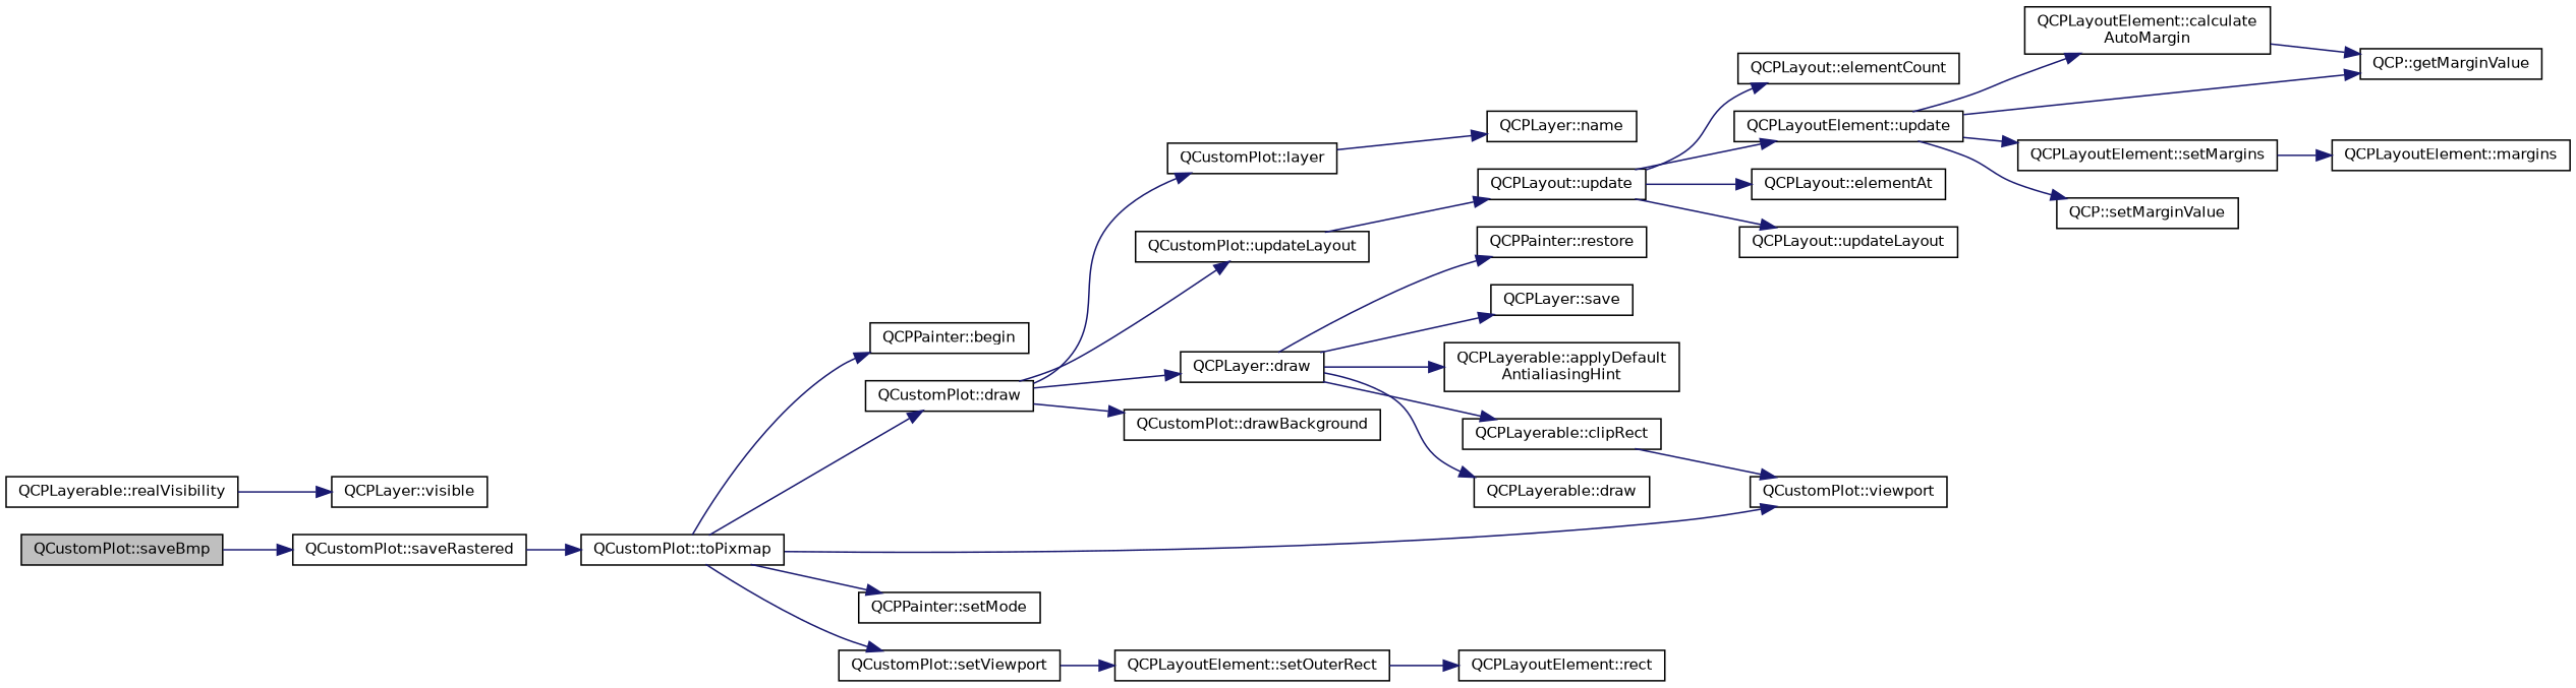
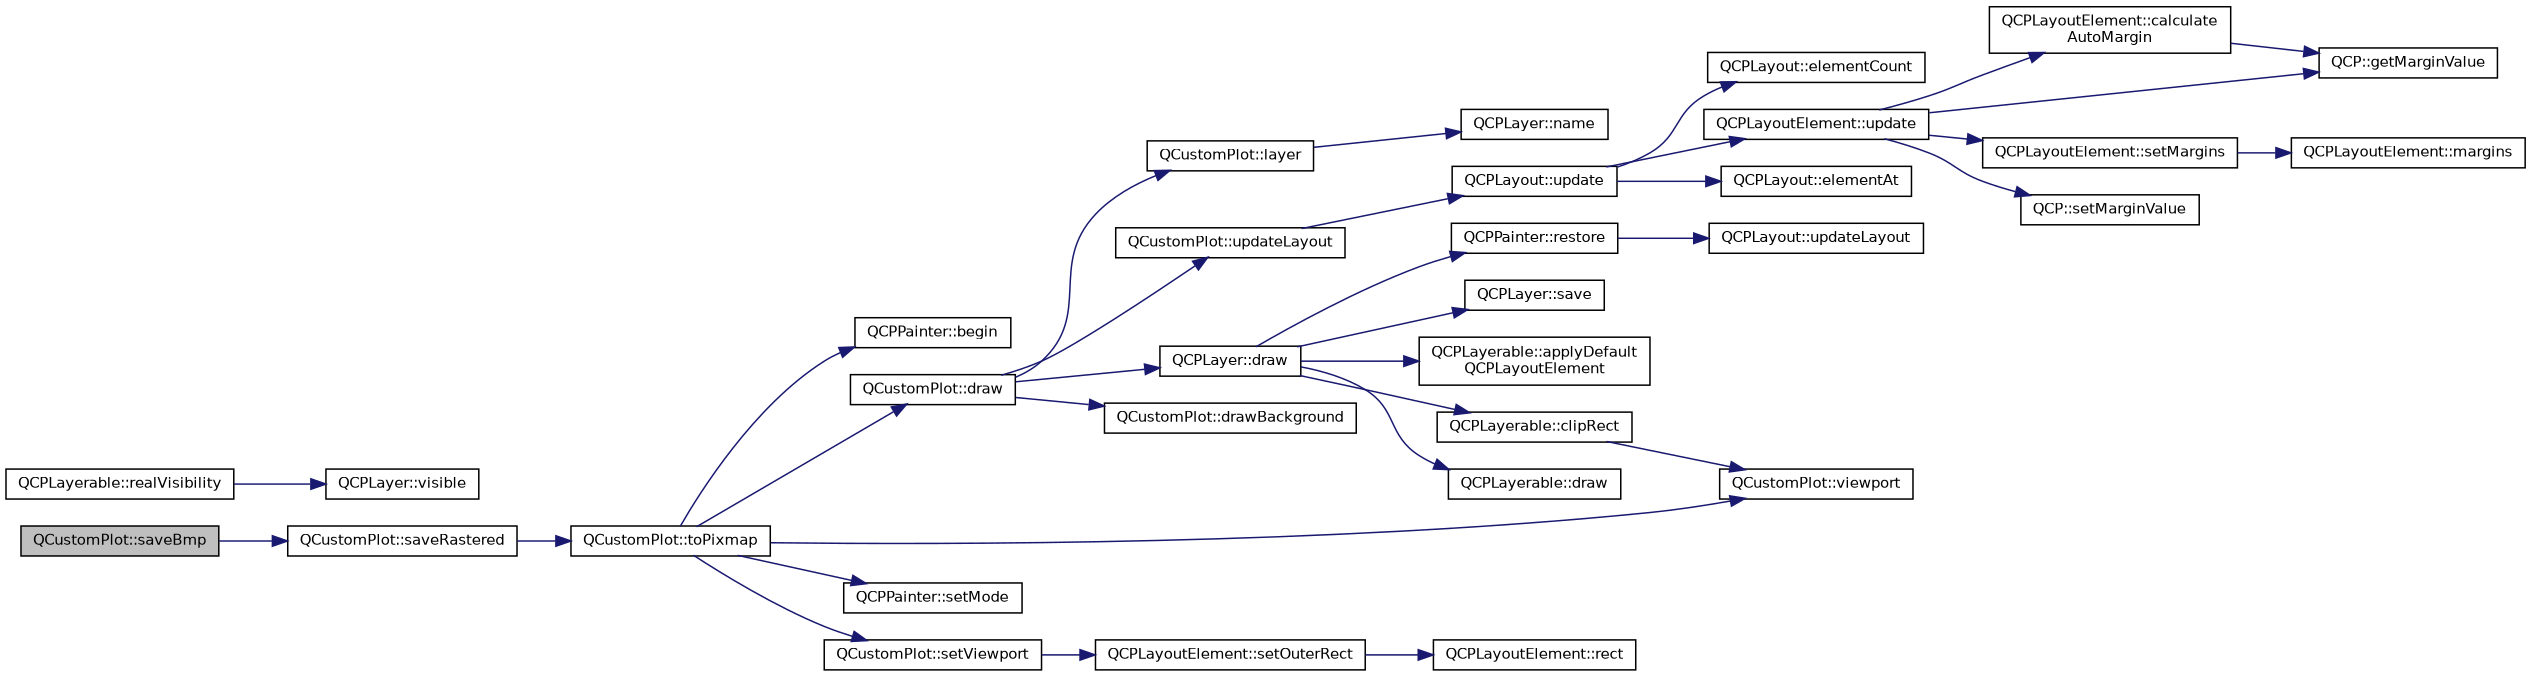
  digraph {
    rankdir=LR
    node [color=black fillcolor=white fontname=Helvetica fontsize=10 shape=record style=filled]
    edge [color=midnightblue fontname=Helvetica fontsize=10 labelfontname=Helvetica labelfontsize=10 style=solid]
    n1 [fillcolor=grey75 fontcolor=black height=0.2 label="QCustomPlot::saveBmp" width=0.4]
    n2 [height=0.2 label="QCustomPlot::saveRastered" width=0.4]
    n3 [height=0.2 label="QCustomPlot::toPixmap" width=0.4]
    n4 [height=0.2 label="QCPPainter::begin" width=0.4]
    n5 [height=0.2 label="QCustomPlot::draw" width=0.4]
    n6 [height=0.2 label="QCustomPlot::viewport" width=0.4]
    n7 [height=0.2 label="QCPPainter::setMode" width=0.4]
    n8 [height=0.2 label="QCustomPlot::setViewport" width=0.4]
    n9 [height=0.2 label="QCPLayer::draw" width=0.4]
    n10 [height=0.2 label="QCustomPlot::drawBackground" width=0.4]
    n11 [height=0.2 label="QCustomPlot::layer" width=0.4]
    n12 [height=0.2 label="QCustomPlot::updateLayout" width=0.4]
    n13 [height=0.2 label="QCPLayoutElement::setOuterRect" width=0.4]
-   n14 [height=0.2 label="QCPLayerable::applyDefault\lAntialiasingHint" width=0.4]
+   n14 [height=0.2 label="QCPLayerable::applyDefault\lQCPLayoutElement" width=0.4]
    n15 [height=0.2 label="QCPLayerable::clipRect" width=0.4]
    n16 [height=0.2 label="QCPLayerable::draw" width=0.4]
    n17 [height=0.2 label="QCPPainter::restore" width=0.4]
    n18 [height=0.2 label="QCPLayer::save" width=0.4]
    n19 [height=0.2 label="QCPLayer::name" width=0.4]
    n20 [height=0.2 label="QCPLayout::update" width=0.4]
    n21 [height=0.2 label="QCPLayerable::realVisibility" width=0.4]
    n22 [height=0.2 label="QCPLayer::visible" width=0.4]
    n23 [height=0.2 label="QCPLayout::elementAt" width=0.4]
    n24 [height=0.2 label="QCPLayout::elementCount" width=0.4]
    n25 [height=0.2 label="QCPLayoutElement::update" width=0.4]
    n26 [height=0.2 label="QCPLayout::updateLayout" width=0.4]
    n27 [height=0.2 label="QCPLayoutElement::calculate\lAutoMargin" width=0.4]
    n28 [height=0.2 label="QCP::getMarginValue" width=0.4]
    n29 [height=0.2 label="QCPLayoutElement::setMargins" width=0.4]
    n30 [height=0.2 label="QCP::setMarginValue" width=0.4]
    n31 [height=0.2 label="QCPLayoutElement::margins" width=0.4]
    n32 [height=0.2 label="QCPLayoutElement::rect" width=0.4]
    n1 -> n2
    n2 -> n3
    n3 -> n4
    n3 -> n5
    n3 -> n6
    n3 -> n7
    n3 -> n8
    n5 -> n9
    n5 -> n10
    n5 -> n11
    n5 -> n12
    n8 -> n13
    n9 -> n14
    n9 -> n15
    n9 -> n16
    n9 -> n17
    n9 -> n18
    n11 -> n19
    n12 -> n20
    n13 -> n32
    n15 -> n6
    n20 -> n23
    n20 -> n24
    n20 -> n25
-   n20 -> n26
+   n17 -> n26
    n21 -> n22
    n25 -> n27
    n25 -> n28
    n25 -> n29
    n25 -> n30
    n27 -> n28
    n29 -> n31
  }
